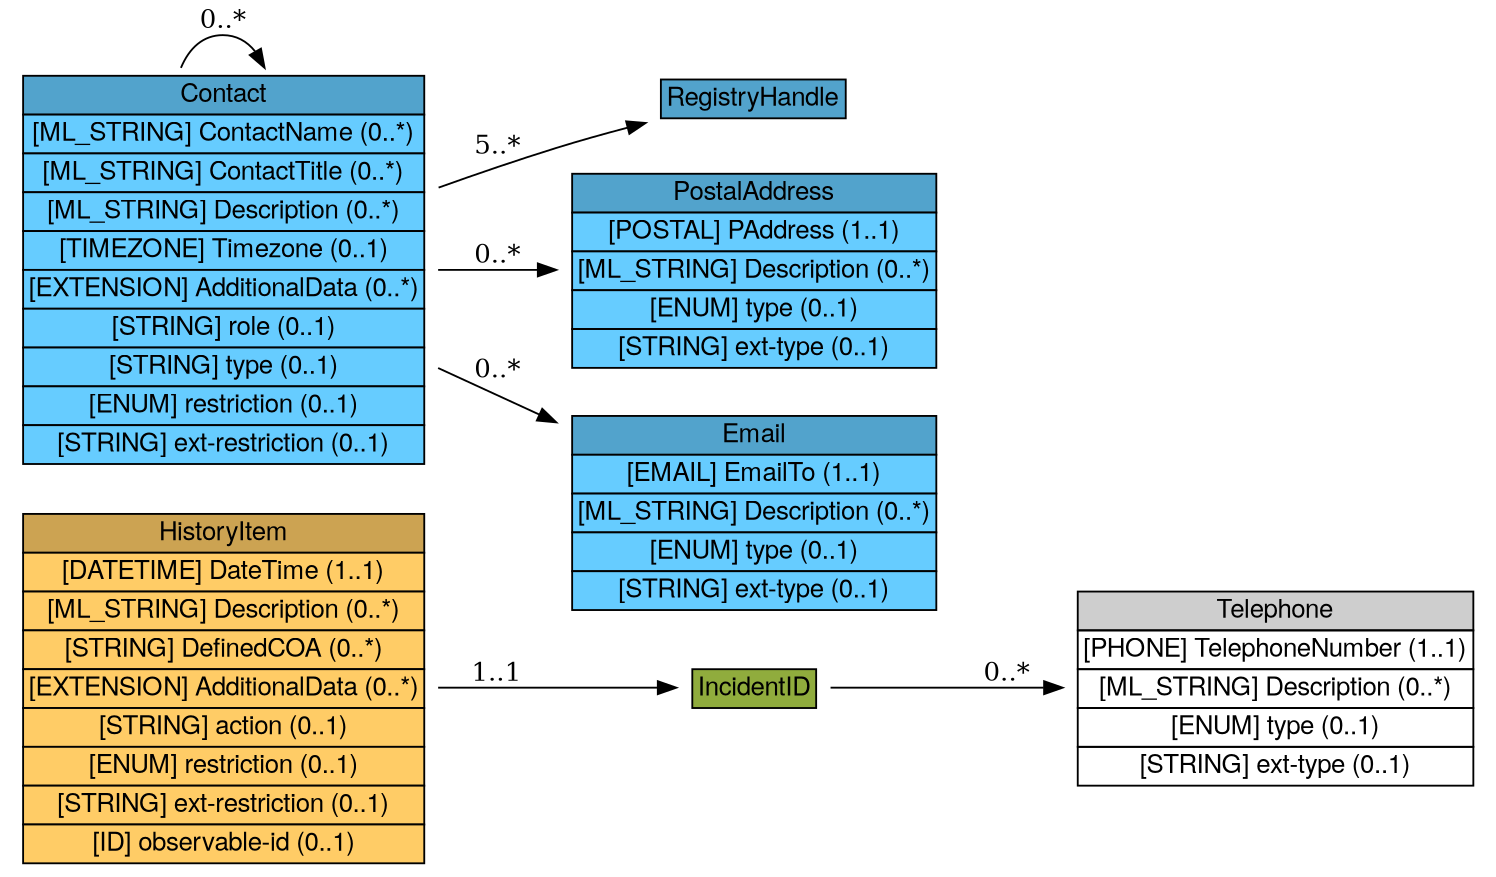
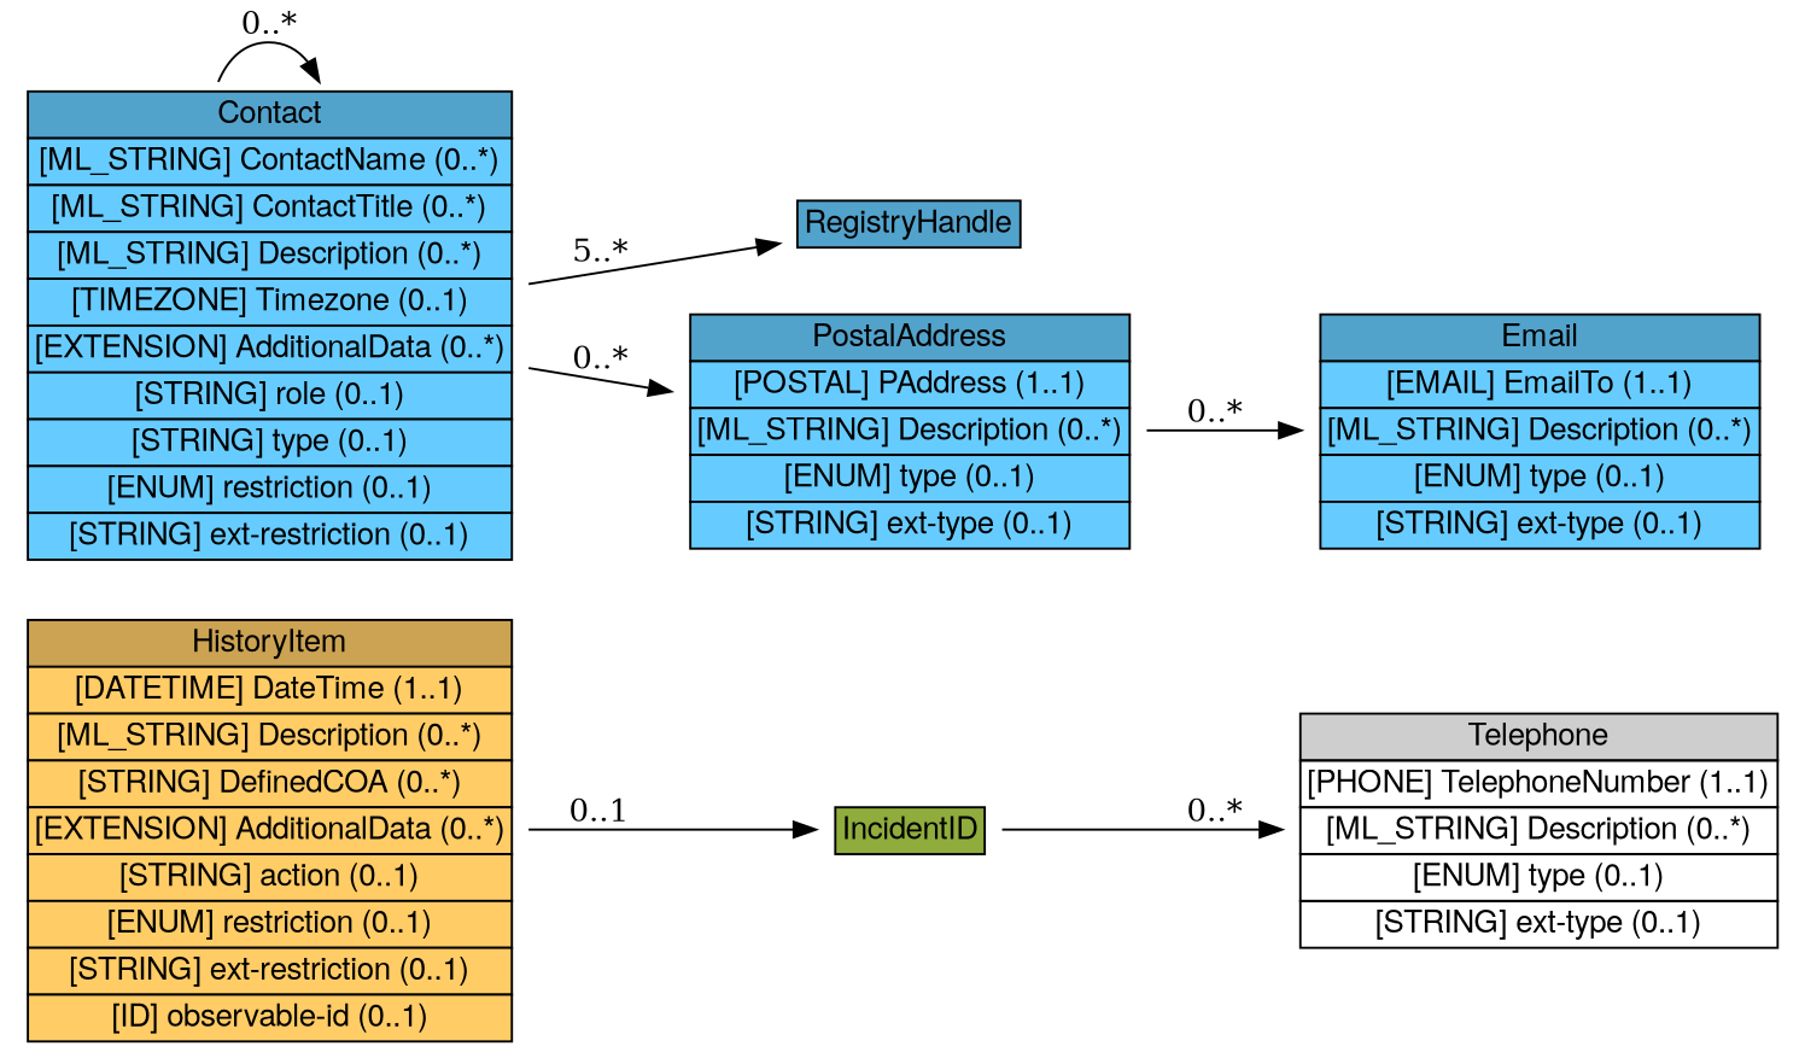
  digraph {
    rankdir=LR
    node [shape=plaintext]
    n1 [height=2.7361 label=<<table BORDER="0" CELLBORDER="1" CELLSPACING="0"> <tr> <td BGCOLOR="#cca352" HREF="/idmef_parser/IODEFv2/HistoryItem.html" TITLE="The HistoryItem class is an entry in the History (Section 3.13) log that documents a particular action or event that occurred in the course of handling the incident. The details of the entry are a free-form text description, but each can be categorized with the type attribute. "><FONT FACE="Nimbus Sans L">HistoryItem</FONT></td> </tr>" %<tr><td BGCOLOR="#FFCC66"  HREF="/idmef_parser/IODEFv2/HistoryItem.html" TITLE="A timestamp of this entry in the history log."><FONT FACE="Nimbus Sans L">[DATETIME] DateTime (1..1)</FONT></td></tr>%<tr><td BGCOLOR="#FFCC66"  HREF="/idmef_parser/IODEFv2/HistoryItem.html" TITLE="A free-form text description of the action or event."><FONT FACE="Nimbus Sans L">[ML_STRING] Description (0..*)</FONT></td></tr>%<tr><td BGCOLOR="#FFCC66"  HREF="/idmef_parser/IODEFv2/HistoryItem.html" TITLE="An identifier meaningful to the sender and recipient of this document that references a course of action (COA).  This class MUST be present if the action attribute is set to &quot;defined-coa&quot;."><FONT FACE="Nimbus Sans L">[STRING] DefinedCOA (0..*)</FONT></td></tr>%<tr><td BGCOLOR="#FFCC66"  HREF="/idmef_parser/IODEFv2/HistoryItem.html" TITLE="A mechanism by which to extend the data model."><FONT FACE="Nimbus Sans L">[EXTENSION] AdditionalData (0..*)</FONT></td></tr>%<tr><td BGCOLOR="#FFCC66"  HREF="/idmef_parser/IODEFv2/HistoryItem.html" TITLE="A means by which to extend the action attribute.  See Section 5.1.1."><FONT FACE="Nimbus Sans L">[STRING] action (0..1)</FONT></td></tr>%<tr><td BGCOLOR="#FFCC66"  HREF="/idmef_parser/IODEFv2/HistoryItem.html" TITLE="See Section 3.3.1."><FONT FACE="Nimbus Sans L">[ENUM] restriction (0..1)</FONT></td></tr>%<tr><td BGCOLOR="#FFCC66"  HREF="/idmef_parser/IODEFv2/HistoryItem.html" TITLE="A means by which to extend the restriction attribute.  See Section 5.1.1."><FONT FACE="Nimbus Sans L">[STRING] ext-restriction (0..1)</FONT></td></tr>%<tr><td BGCOLOR="#FFCC66"  HREF="/idmef_parser/IODEFv2/HistoryItem.html" TITLE="See Section 3.3.2."><FONT FACE="Nimbus Sans L">[ID] observable-id (0..1)</FONT></td></tr>%</table>> width=3.2361]
    n2 [height=0.5 label=<<table BORDER="0" CELLBORDER="1" CELLSPACING="0"> <tr> <td BGCOLOR="#90ac3d" HREF="/idmef_parser/IODEFv2/IncidentID.html" TITLE="The IncidentID class represents a tracking number that is unique in the context of the CSIRT. It serves as an identifier for an incident or a document identifier when sharing indicators. This identifier would serve as an index into a CSIRT&#39;s incident handling or knowledge management system. "><FONT FACE="Nimbus Sans L">IncidentID</FONT></td> </tr>" %</table>> width=1.1528]
    n3 [height=1.5694 label=<<table BORDER="0" CELLBORDER="1" CELLSPACING="0"> <tr> <td BGCOLOR="#CECECE" HREF="/idmef_parser/IODEFv2/Telephone.html" TITLE="The Telephone class describes a telephone number and associated annotation. "><FONT FACE="Nimbus Sans L">Telephone</FONT></td> </tr>" %<tr><td  HREF="/idmef_parser/IODEFv2/Telephone.html" TITLE="A telephone number."><FONT FACE="Nimbus Sans L">[PHONE] TelephoneNumber (1..1)</FONT></td></tr>%<tr><td  HREF="/idmef_parser/IODEFv2/Telephone.html" TITLE="A free-form text description of the phone number."><FONT FACE="Nimbus Sans L">[ML_STRING] Description (0..*)</FONT></td></tr>%<tr><td  HREF="/idmef_parser/IODEFv2/Telephone.html" TITLE="Categorizes the type of telephone number described in the TelephoneNumber class.  These values are maintained in the &quot;Telephone-type&quot; IANA registry per Section 10.2."><FONT FACE="Nimbus Sans L">[ENUM] type (0..1)</FONT></td></tr>%<tr><td  HREF="/idmef_parser/IODEFv2/Telephone.html" TITLE="A means by which to extend the type attribute. See Section 5.1.1."><FONT FACE="Nimbus Sans L">[STRING] ext-type (0..1)</FONT></td></tr>%</table>> width=3.1667]
    n4 [height=3.0278 label=<<table BORDER="0" CELLBORDER="1" CELLSPACING="0"> <tr> <td BGCOLOR="#52a3cc" HREF="/idmef_parser/IODEFv2/Contact.html" TITLE="The Contact class describes contact information for organizations and personnel involved in the incident. This class allows for the naming of the involved party, specifying contact information for them, and identifying their role in the incident. "><FONT FACE="Nimbus Sans L">Contact</FONT></td> </tr>" %<tr><td BGCOLOR="#66CCFF"  HREF="/idmef_parser/IODEFv2/Contact.html" TITLE="The name of the contact.  The contact may either be an organization or a person.  The type attribute disambiguates the semantics."><FONT FACE="Nimbus Sans L">[ML_STRING] ContactName (0..*)</FONT></td></tr>%<tr><td BGCOLOR="#66CCFF"  HREF="/idmef_parser/IODEFv2/Contact.html" TITLE="The title for the individual named in the ContactName."><FONT FACE="Nimbus Sans L">[ML_STRING] ContactTitle (0..*)</FONT></td></tr>%<tr><td BGCOLOR="#66CCFF"  HREF="/idmef_parser/IODEFv2/Contact.html" TITLE="A free-form text description of the contact."><FONT FACE="Nimbus Sans L">[ML_STRING] Description (0..*)</FONT></td></tr>%<tr><td BGCOLOR="#66CCFF"  HREF="/idmef_parser/IODEFv2/Contact.html" TITLE="The timezone in which the contact resides."><FONT FACE="Nimbus Sans L">[TIMEZONE] Timezone (0..1)</FONT></td></tr>%<tr><td BGCOLOR="#66CCFF"  HREF="/idmef_parser/IODEFv2/Contact.html" TITLE="A mechanism by which to extend the data model."><FONT FACE="Nimbus Sans L">[EXTENSION] AdditionalData (0..*)</FONT></td></tr>%<tr><td BGCOLOR="#66CCFF"  HREF="/idmef_parser/IODEFv2/Contact.html" TITLE="A means by which to extend the role attribute. See Section 5.1.1."><FONT FACE="Nimbus Sans L">[STRING] role (0..1)</FONT></td></tr>%<tr><td BGCOLOR="#66CCFF"  HREF="/idmef_parser/IODEFv2/Contact.html" TITLE="A means by which to extend the type attribute. See Section 5.1.1."><FONT FACE="Nimbus Sans L">[STRING] type (0..1)</FONT></td></tr>%<tr><td BGCOLOR="#66CCFF"  HREF="/idmef_parser/IODEFv2/Contact.html" TITLE="See Section 3.3.1."><FONT FACE="Nimbus Sans L">[ENUM] restriction (0..1)</FONT></td></tr>%<tr><td BGCOLOR="#66CCFF"  HREF="/idmef_parser/IODEFv2/Contact.html" TITLE="A means by which to extend the restriction attribute.  See Section 5.1.1."><FONT FACE="Nimbus Sans L">[STRING] ext-restriction (0..1)</FONT></td></tr>%</table>> width=3.2361]
    n5 [height=0.5 label=<<table BORDER="0" CELLBORDER="1" CELLSPACING="0"> <tr> <td BGCOLOR="#52a3cc" HREF="/idmef_parser/IODEFv2/RegistryHandle.html" TITLE="The RegistryHandle class represents a handle into an Internet registry or community-specific database. "><FONT FACE="Nimbus Sans L">RegistryHandle</FONT></td> </tr>" %</table>> width=1.5972]
    n6 [height=1.5694 label=<<table BORDER="0" CELLBORDER="1" CELLSPACING="0"> <tr> <td BGCOLOR="#52a3cc" HREF="/idmef_parser/IODEFv2/PostalAddress.html" TITLE="The PostalAddress class specifies a postal address and associated annotation. "><FONT FACE="Nimbus Sans L">PostalAddress</FONT></td> </tr>" %<tr><td BGCOLOR="#66CCFF"  HREF="/idmef_parser/IODEFv2/PostalAddress.html" TITLE="A postal address."><FONT FACE="Nimbus Sans L">[POSTAL] PAddress (1..1)</FONT></td></tr>%<tr><td BGCOLOR="#66CCFF"  HREF="/idmef_parser/IODEFv2/PostalAddress.html" TITLE="A free-form text description of the address."><FONT FACE="Nimbus Sans L">[ML_STRING] Description (0..*)</FONT></td></tr>%<tr><td BGCOLOR="#66CCFF"  HREF="/idmef_parser/IODEFv2/PostalAddress.html" TITLE="Categorizes the type of address described in the PAddress class.  These values are maintained in the &quot;PostalAddress-type&quot; IANA registry per Section 10.2."><FONT FACE="Nimbus Sans L">[ENUM] type (0..1)</FONT></td></tr>%<tr><td BGCOLOR="#66CCFF"  HREF="/idmef_parser/IODEFv2/PostalAddress.html" TITLE="A means by which to extend the type attribute. See Section 5.1.1."><FONT FACE="Nimbus Sans L">[STRING] ext-type (0..1)</FONT></td></tr>%</table>> width=2.9444]
    n7 [height=1.5694 label=<<table BORDER="0" CELLBORDER="1" CELLSPACING="0"> <tr> <td BGCOLOR="#52a3cc" HREF="/idmef_parser/IODEFv2/Email.html" TITLE="The Email class specifies an email address and associated annotation. "><FONT FACE="Nimbus Sans L">Email</FONT></td> </tr>" %<tr><td BGCOLOR="#66CCFF"  HREF="/idmef_parser/IODEFv2/Email.html" TITLE="An email address."><FONT FACE="Nimbus Sans L">[EMAIL] EmailTo (1..1)</FONT></td></tr>%<tr><td BGCOLOR="#66CCFF"  HREF="/idmef_parser/IODEFv2/Email.html" TITLE="A free-form text description of the email address."><FONT FACE="Nimbus Sans L">[ML_STRING] Description (0..*)</FONT></td></tr>%<tr><td BGCOLOR="#66CCFF"  HREF="/idmef_parser/IODEFv2/Email.html" TITLE="Categorizes the type of email address described in the EmailTo class.  These values are maintained in the &quot;Email- type&quot; IANA registry per Section 10.2."><FONT FACE="Nimbus Sans L">[ENUM] type (0..1)</FONT></td></tr>%<tr><td BGCOLOR="#66CCFF"  HREF="/idmef_parser/IODEFv2/Email.html" TITLE="A means by which to extend the type attribute. See Section 5.1.1."><FONT FACE="Nimbus Sans L">[STRING] ext-type (0..1)</FONT></td></tr>%</table>> width=2.9444]
-   n1 -> n2 [label="1..1"]
+   n1 -> n2 [label="0..1"]
    n2 -> n3 [label="0..*"]
    n4 -> n4 [label="0..*"]
    n4 -> n5 [label="5..*"]
    n4 -> n6 [label="0..*"]
-   n4 -> n7 [label="0..*"]
+   n6 -> n7 [label="0..*"]
  }
